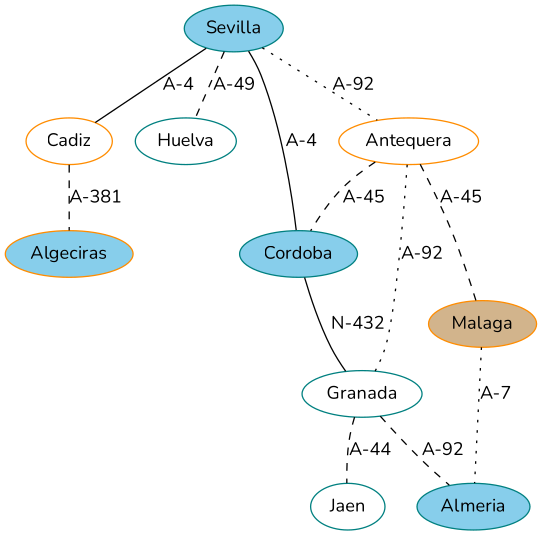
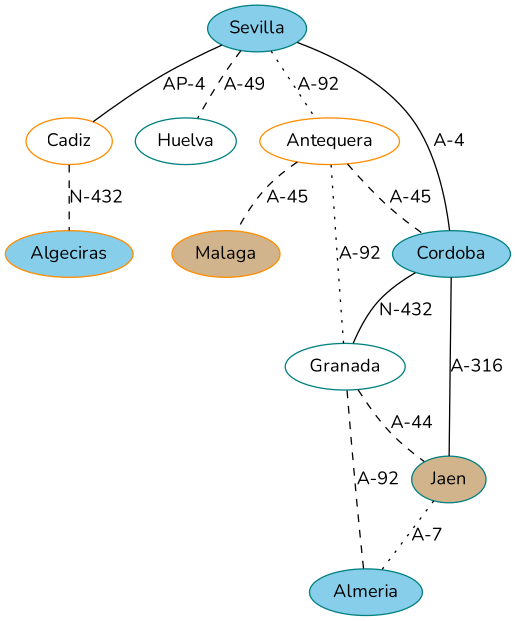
  strict graph {
    fontname=Nunito
    node [color=teal fillcolor=skyblue fontname=Nunito style=filled]
    edge [fontname=Nunito style=dashed]
    n1 [label=Sevilla]
    n2 [color=darkorange fillcolor=white label=Cadiz]
    n3 [fillcolor=white label=Huelva]
    n4 [label=Cordoba]
    n5 [color=darkorange fillcolor=white label=Antequera]
    n6 [color=darkorange label=Algeciras]
    n7 [fillcolor=white label=Granada]
-   n8 [fillcolor=white label=Jaen]
+   n8 [fillcolor=tan label=Jaen]
    n9 [color=darkorange fillcolor=tan label=Malaga]
    n10 [label=Almeria]
-   n1 -- n2 [label="A-4" style=solid]
+   n1 -- n2 [label="AP-4" style=solid]
    n1 -- n3 [label="A-49"]
    n1 -- n4 [label="A-4" style=solid]
    n1 -- n5 [label="A-92" style=dotted]
-   n2 -- n6 [label="A-381"]
+   n2 -- n6 [label="N-432"]
    n4 -- n7 [label="N-432" style=solid]
+   n4 -- n8 [label="A-316" style=solid]
    n5 -- n4 [label="A-45"]
    n5 -- n7 [label="A-92" style=dotted]
    n5 -- n9 [label="A-45"]
    n7 -- n8 [label="A-44"]
    n7 -- n10 [label="A-92"]
-   n9 -- n10 [label="A-7" style=dotted]
+   n8 -- n10 [label="A-7" style=dotted]
  }
